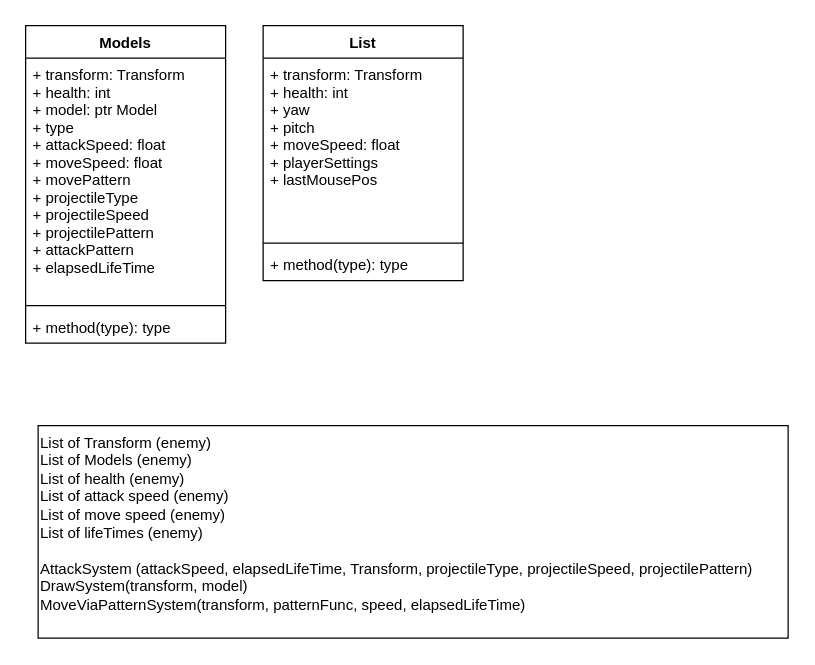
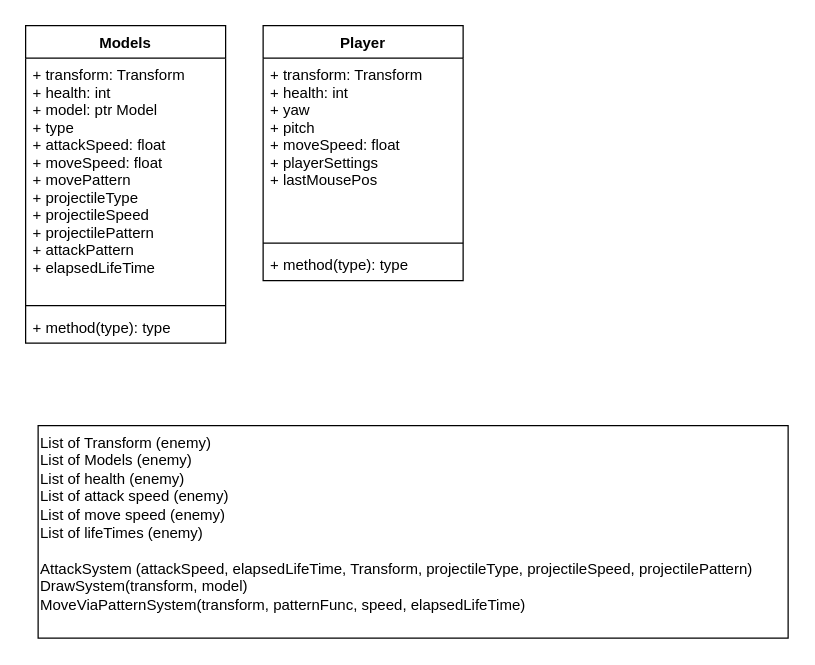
  <mxCell id="0" />
  <mxCell id="1" parent="0" />
  <mxCell id="2" value="Models" style="swimlane;fontStyle=1;align=center;verticalAlign=top;childLayout=stackLayout;horizontal=1;startSize=26;horizontalStack=0;resizeParent=1;resizeParentMax=0;resizeLast=0;collapsible=1;marginBottom=0;" vertex="1" parent="1"><mxGeometry x="20" y="20" width="160" height="254" as="geometry" /></mxCell>
  <mxCell id="3" value="+ transform: Transform&#10;+ health: int&#10;+ model: ptr Model&#10;+ type&#10;+ attackSpeed: float&#10;+ moveSpeed: float&#10;+ movePattern&#10;+ projectileType&#10;+ projectileSpeed&#10;+ projectilePattern&#10;+ attackPattern&#10;+ elapsedLifeTime&#10;&#10;&#10;&#10;&#10;" style="text;strokeColor=none;fillColor=none;align=left;verticalAlign=top;spacingLeft=4;spacingRight=4;overflow=hidden;rotatable=0;points=[[0,0.5],[1,0.5]];portConstraint=eastwest;" vertex="1" parent="2"><mxGeometry y="26" width="160" height="194" as="geometry" /></mxCell>
  <mxCell id="4" value="" style="line;strokeWidth=1;fillColor=none;align=left;verticalAlign=middle;spacingTop=-1;spacingLeft=3;spacingRight=3;rotatable=0;labelPosition=right;points=[];portConstraint=eastwest;" vertex="1" parent="2"><mxGeometry y="220" width="160" height="8" as="geometry" /></mxCell>
  <mxCell id="5" value="+ method(type): type" style="text;strokeColor=none;fillColor=none;align=left;verticalAlign=top;spacingLeft=4;spacingRight=4;overflow=hidden;rotatable=0;points=[[0,0.5],[1,0.5]];portConstraint=eastwest;" vertex="1" parent="2"><mxGeometry y="228" width="160" height="26" as="geometry" /></mxCell>
- <mxCell id="6" value="List" style="swimlane;fontStyle=1;align=center;verticalAlign=top;childLayout=stackLayout;horizontal=1;startSize=26;horizontalStack=0;resizeParent=1;resizeParentMax=0;resizeLast=0;collapsible=1;marginBottom=0;" vertex="1" parent="1"><mxGeometry x="210" y="20" width="160" height="204" as="geometry" /></mxCell>
+ <mxCell id="6" value="Player" style="swimlane;fontStyle=1;align=center;verticalAlign=top;childLayout=stackLayout;horizontal=1;startSize=26;horizontalStack=0;resizeParent=1;resizeParentMax=0;resizeLast=0;collapsible=1;marginBottom=0;" vertex="1" parent="1"><mxGeometry x="210" y="20" width="160" height="204" as="geometry" /></mxCell>
  <mxCell id="7" value="+ transform: Transform&#10;+ health: int&#10;+ yaw&#10;+ pitch&#10;+ moveSpeed: float&#10;+ playerSettings&#10;+ lastMousePos&#10;" style="text;strokeColor=none;fillColor=none;align=left;verticalAlign=top;spacingLeft=4;spacingRight=4;overflow=hidden;rotatable=0;points=[[0,0.5],[1,0.5]];portConstraint=eastwest;" vertex="1" parent="6"><mxGeometry y="26" width="160" height="144" as="geometry" /></mxCell>
  <mxCell id="8" value="" style="line;strokeWidth=1;fillColor=none;align=left;verticalAlign=middle;spacingTop=-1;spacingLeft=3;spacingRight=3;rotatable=0;labelPosition=right;points=[];portConstraint=eastwest;" vertex="1" parent="6"><mxGeometry y="170" width="160" height="8" as="geometry" /></mxCell>
  <mxCell id="9" value="+ method(type): type" style="text;strokeColor=none;fillColor=none;align=left;verticalAlign=top;spacingLeft=4;spacingRight=4;overflow=hidden;rotatable=0;points=[[0,0.5],[1,0.5]];portConstraint=eastwest;" vertex="1" parent="6"><mxGeometry y="178" width="160" height="26" as="geometry" /></mxCell>
  <mxCell id="10" value="&lt;div&gt;List of Transform (enemy)&lt;/div&gt;&lt;div&gt;List of Models (enemy)&lt;/div&gt;&lt;div&gt;List of health (enemy)&lt;/div&gt;&lt;div&gt;List of attack speed (enemy)&lt;/div&gt;&lt;div&gt;List of move speed (enemy)&lt;/div&gt;&lt;div&gt;List of lifeTimes (enemy)&lt;br&gt;&lt;/div&gt;&lt;div&gt;&lt;br&gt;&lt;/div&gt;&lt;div&gt;AttackSystem (attackSpeed, elapsedLifeTime, Transform, projectileType, projectileSpeed, projectilePattern)&lt;br&gt;&lt;/div&gt;&lt;div&gt;DrawSystem(transform, model)&lt;br&gt;&lt;/div&gt;&lt;div&gt;MoveViaPatternSystem(transform, patternFunc, speed, elapsedLifeTime)&lt;br&gt;&lt;/div&gt;" style="html=1;labelPosition=center;verticalLabelPosition=middle;align=left;verticalAlign=top;" vertex="1" parent="1"><mxGeometry x="30" y="340" width="600" height="170" as="geometry" /></mxCell>
